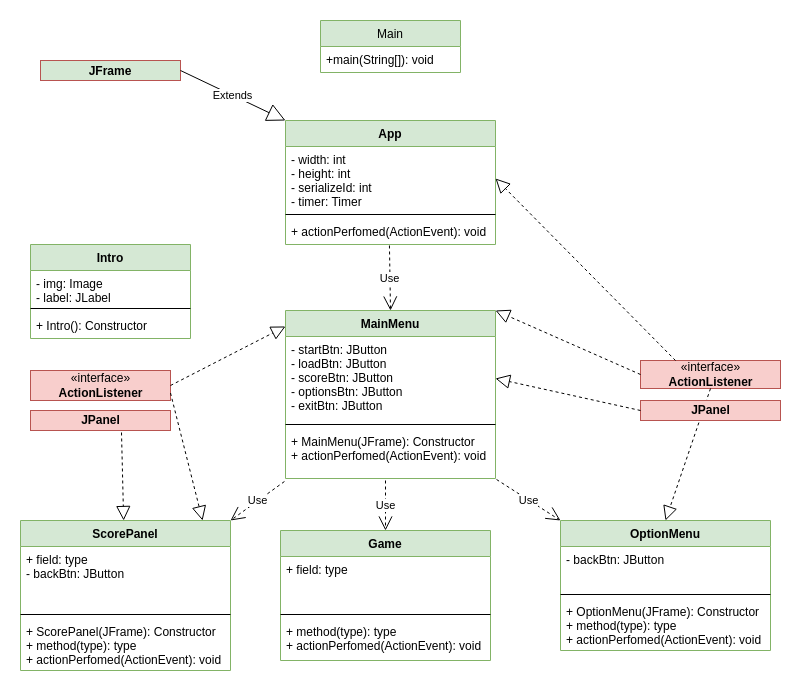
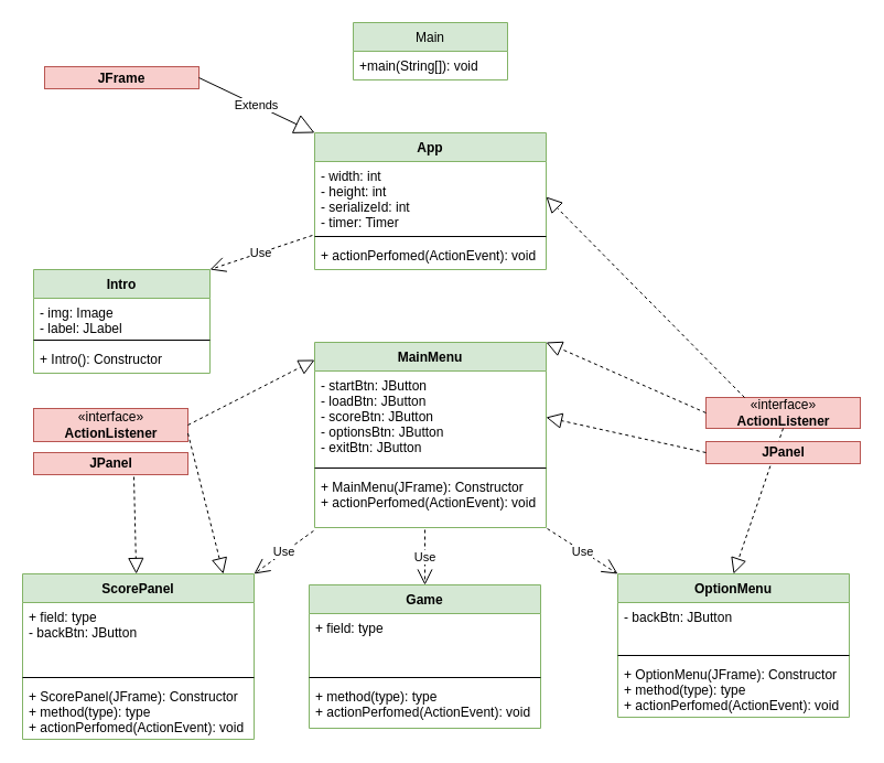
  <mxCell id="0" />
  <mxCell id="1" parent="0" />
  <mxCell id="2" value="Main" style="swimlane;fontStyle=0;childLayout=stackLayout;horizontal=1;startSize=26;fillColor=#d5e8d4;horizontalStack=0;resizeParent=1;resizeParentMax=0;resizeLast=0;collapsible=1;marginBottom=0;strokeColor=#82b366;" vertex="1" parent="1"><mxGeometry x="320" y="20" width="140" height="52" as="geometry" /></mxCell>
  <mxCell id="3" value="+main(String[]): void" style="text;strokeColor=none;fillColor=none;align=left;verticalAlign=top;spacingLeft=4;spacingRight=4;overflow=hidden;rotatable=0;points=[[0,0.5],[1,0.5]];portConstraint=eastwest;" vertex="1" parent="2"><mxGeometry y="26" width="140" height="26" as="geometry" /></mxCell>
  <mxCell id="4" value="App" style="swimlane;fontStyle=1;align=center;verticalAlign=top;childLayout=stackLayout;horizontal=1;startSize=26;horizontalStack=0;resizeParent=1;resizeParentMax=0;resizeLast=0;collapsible=1;marginBottom=0;fillColor=#d5e8d4;strokeColor=#82b366;" vertex="1" parent="1"><mxGeometry x="285" y="120" width="210" height="124" as="geometry" /></mxCell>
  <mxCell id="5" value="- width: int&#10;- height: int&#10;- serializeId: int &#10;- timer: Timer" style="text;strokeColor=none;fillColor=none;align=left;verticalAlign=top;spacingLeft=4;spacingRight=4;overflow=hidden;rotatable=0;points=[[0,0.5],[1,0.5]];portConstraint=eastwest;" vertex="1" parent="4"><mxGeometry y="26" width="210" height="64" as="geometry" /></mxCell>
  <mxCell id="6" value="" style="line;strokeWidth=1;fillColor=none;align=left;verticalAlign=middle;spacingTop=-1;spacingLeft=3;spacingRight=3;rotatable=0;labelPosition=right;points=[];portConstraint=eastwest;" vertex="1" parent="4"><mxGeometry y="90" width="210" height="8" as="geometry" /></mxCell>
  <mxCell id="7" value="+ actionPerfomed(ActionEvent): void" style="text;strokeColor=none;fillColor=none;align=left;verticalAlign=top;spacingLeft=4;spacingRight=4;overflow=hidden;rotatable=0;points=[[0,0.5],[1,0.5]];portConstraint=eastwest;" vertex="1" parent="4"><mxGeometry y="98" width="210" height="26" as="geometry" /></mxCell>
- <mxCell id="8" value="&lt;p style=&quot;margin: 0px ; margin-top: 4px ; text-align: center&quot;&gt;&lt;b&gt;JFrame&lt;/b&gt;&lt;/p&gt;" style="verticalAlign=top;align=left;overflow=fill;fontSize=12;fontFamily=Helvetica;html=1;fillColor=#d5e8d4;strokeColor=#b85450;" vertex="1" parent="1"><mxGeometry x="40" y="60" width="140" height="20" as="geometry" /></mxCell>
+ <mxCell id="8" value="&lt;p style=&quot;margin: 0px ; margin-top: 4px ; text-align: center&quot;&gt;&lt;b&gt;JFrame&lt;/b&gt;&lt;/p&gt;" style="verticalAlign=top;align=left;overflow=fill;fontSize=12;fontFamily=Helvetica;html=1;fillColor=#f8cecc;strokeColor=#b85450;" vertex="1" parent="1"><mxGeometry x="40" y="60" width="140" height="20" as="geometry" /></mxCell>
  <mxCell id="9" value="«interface»&lt;br&gt;&lt;b&gt;ActionListener&lt;/b&gt;" style="html=1;fillColor=#f8cecc;strokeColor=#b85450;" vertex="1" parent="1"><mxGeometry x="640" y="360" width="140" height="28" as="geometry" /></mxCell>
  <mxCell id="10" value="Extends" style="endArrow=block;endSize=16;endFill=0;html=1;rounded=0;entryX=0;entryY=0;entryDx=0;entryDy=0;" edge="1" parent="1" target="4"><mxGeometry width="160" relative="1" as="geometry"><mxPoint x="180" y="70" as="sourcePoint" /><mxPoint x="330" y="69.5" as="targetPoint" /></mxGeometry></mxCell>
  <mxCell id="11" value="Intro" style="swimlane;fontStyle=1;align=center;verticalAlign=top;childLayout=stackLayout;horizontal=1;startSize=26;horizontalStack=0;resizeParent=1;resizeParentMax=0;resizeLast=0;collapsible=1;marginBottom=0;fillColor=#d5e8d4;strokeColor=#82b366;" vertex="1" parent="1"><mxGeometry x="30" y="244" width="160" height="94" as="geometry" /></mxCell>
  <mxCell id="12" value="- img: Image&#10;- label: JLabel" style="text;strokeColor=none;fillColor=none;align=left;verticalAlign=top;spacingLeft=4;spacingRight=4;overflow=hidden;rotatable=0;points=[[0,0.5],[1,0.5]];portConstraint=eastwest;" vertex="1" parent="11"><mxGeometry y="26" width="160" height="34" as="geometry" /></mxCell>
  <mxCell id="13" value="" style="line;strokeWidth=1;fillColor=none;align=left;verticalAlign=middle;spacingTop=-1;spacingLeft=3;spacingRight=3;rotatable=0;labelPosition=right;points=[];portConstraint=eastwest;" vertex="1" parent="11"><mxGeometry y="60" width="160" height="8" as="geometry" /></mxCell>
  <mxCell id="14" value="+ Intro(): Constructor" style="text;strokeColor=none;fillColor=none;align=left;verticalAlign=top;spacingLeft=4;spacingRight=4;overflow=hidden;rotatable=0;points=[[0,0.5],[1,0.5]];portConstraint=eastwest;" vertex="1" parent="11"><mxGeometry y="68" width="160" height="26" as="geometry" /></mxCell>
+ <mxCell id="15" value="Use" style="endArrow=open;endSize=12;dashed=1;html=1;rounded=0;exitX=-0.01;exitY=-0.192;exitDx=0;exitDy=0;exitPerimeter=0;entryX=1;entryY=0;entryDx=0;entryDy=0;" edge="1" parent="1" source="7" target="11"><mxGeometry width="160" relative="1" as="geometry"><mxPoint x="170" y="260" as="sourcePoint" /><mxPoint x="330" y="260" as="targetPoint" /></mxGeometry></mxCell>
  <mxCell id="16" value="MainMenu" style="swimlane;fontStyle=1;align=center;verticalAlign=top;childLayout=stackLayout;horizontal=1;startSize=26;horizontalStack=0;resizeParent=1;resizeParentMax=0;resizeLast=0;collapsible=1;marginBottom=0;fillColor=#d5e8d4;strokeColor=#82b366;" vertex="1" parent="1"><mxGeometry x="285" y="310" width="210" height="168" as="geometry" /></mxCell>
  <mxCell id="17" value="- startBtn: JButton&#10;- loadBtn: JButton&#10;- scoreBtn: JButton&#10;- optionsBtn: JButton&#10;- exitBtn: JButton" style="text;strokeColor=none;fillColor=none;align=left;verticalAlign=top;spacingLeft=4;spacingRight=4;overflow=hidden;rotatable=0;points=[[0,0.5],[1,0.5]];portConstraint=eastwest;" vertex="1" parent="16"><mxGeometry y="26" width="210" height="84" as="geometry" /></mxCell>
  <mxCell id="18" value="" style="line;strokeWidth=1;fillColor=none;align=left;verticalAlign=middle;spacingTop=-1;spacingLeft=3;spacingRight=3;rotatable=0;labelPosition=right;points=[];portConstraint=eastwest;" vertex="1" parent="16"><mxGeometry y="110" width="210" height="8" as="geometry" /></mxCell>
  <mxCell id="19" value="+ MainMenu(JFrame): Constructor&#10;+ actionPerfomed(ActionEvent): void" style="text;strokeColor=none;fillColor=none;align=left;verticalAlign=top;spacingLeft=4;spacingRight=4;overflow=hidden;rotatable=0;points=[[0,0.5],[1,0.5]];portConstraint=eastwest;" vertex="1" parent="16"><mxGeometry y="118" width="210" height="50" as="geometry" /></mxCell>
  <mxCell id="20" value="OptionMenu" style="swimlane;fontStyle=1;align=center;verticalAlign=top;childLayout=stackLayout;horizontal=1;startSize=26;horizontalStack=0;resizeParent=1;resizeParentMax=0;resizeLast=0;collapsible=1;marginBottom=0;fillColor=#d5e8d4;strokeColor=#82b366;" vertex="1" parent="1"><mxGeometry x="560" y="520" width="210" height="130" as="geometry" /></mxCell>
  <mxCell id="21" value="- backBtn: JButton&#10;" style="text;strokeColor=none;fillColor=none;align=left;verticalAlign=top;spacingLeft=4;spacingRight=4;overflow=hidden;rotatable=0;points=[[0,0.5],[1,0.5]];portConstraint=eastwest;" vertex="1" parent="20"><mxGeometry y="26" width="210" height="44" as="geometry" /></mxCell>
  <mxCell id="22" value="" style="line;strokeWidth=1;fillColor=none;align=left;verticalAlign=middle;spacingTop=-1;spacingLeft=3;spacingRight=3;rotatable=0;labelPosition=right;points=[];portConstraint=eastwest;" vertex="1" parent="20"><mxGeometry y="70" width="210" height="8" as="geometry" /></mxCell>
  <mxCell id="23" value="+ OptionMenu(JFrame): Constructor&#10;+ method(type): type&#10;+ actionPerfomed(ActionEvent): void" style="text;strokeColor=none;fillColor=none;align=left;verticalAlign=top;spacingLeft=4;spacingRight=4;overflow=hidden;rotatable=0;points=[[0,0.5],[1,0.5]];portConstraint=eastwest;" vertex="1" parent="20"><mxGeometry y="78" width="210" height="52" as="geometry" /></mxCell>
  <mxCell id="24" value="Game" style="swimlane;fontStyle=1;align=center;verticalAlign=top;childLayout=stackLayout;horizontal=1;startSize=26;horizontalStack=0;resizeParent=1;resizeParentMax=0;resizeLast=0;collapsible=1;marginBottom=0;fillColor=#d5e8d4;strokeColor=#82b366;" vertex="1" parent="1"><mxGeometry x="280" y="530" width="210" height="130" as="geometry" /></mxCell>
  <mxCell id="25" value="+ field: type" style="text;strokeColor=none;fillColor=none;align=left;verticalAlign=top;spacingLeft=4;spacingRight=4;overflow=hidden;rotatable=0;points=[[0,0.5],[1,0.5]];portConstraint=eastwest;" vertex="1" parent="24"><mxGeometry y="26" width="210" height="54" as="geometry" /></mxCell>
  <mxCell id="26" value="" style="line;strokeWidth=1;fillColor=none;align=left;verticalAlign=middle;spacingTop=-1;spacingLeft=3;spacingRight=3;rotatable=0;labelPosition=right;points=[];portConstraint=eastwest;" vertex="1" parent="24"><mxGeometry y="80" width="210" height="8" as="geometry" /></mxCell>
  <mxCell id="27" value="+ method(type): type&#10;+ actionPerfomed(ActionEvent): void" style="text;strokeColor=none;fillColor=none;align=left;verticalAlign=top;spacingLeft=4;spacingRight=4;overflow=hidden;rotatable=0;points=[[0,0.5],[1,0.5]];portConstraint=eastwest;" vertex="1" parent="24"><mxGeometry y="88" width="210" height="42" as="geometry" /></mxCell>
  <mxCell id="28" value="ScorePanel" style="swimlane;fontStyle=1;align=center;verticalAlign=top;childLayout=stackLayout;horizontal=1;startSize=26;horizontalStack=0;resizeParent=1;resizeParentMax=0;resizeLast=0;collapsible=1;marginBottom=0;fillColor=#d5e8d4;strokeColor=#82b366;" vertex="1" parent="1"><mxGeometry x="20" y="520" width="210" height="150" as="geometry" /></mxCell>
  <mxCell id="29" value="+ field: type&#10;- backBtn: JButton&#10;" style="text;strokeColor=none;fillColor=none;align=left;verticalAlign=top;spacingLeft=4;spacingRight=4;overflow=hidden;rotatable=0;points=[[0,0.5],[1,0.5]];portConstraint=eastwest;" vertex="1" parent="28"><mxGeometry y="26" width="210" height="64" as="geometry" /></mxCell>
  <mxCell id="30" value="" style="line;strokeWidth=1;fillColor=none;align=left;verticalAlign=middle;spacingTop=-1;spacingLeft=3;spacingRight=3;rotatable=0;labelPosition=right;points=[];portConstraint=eastwest;" vertex="1" parent="28"><mxGeometry y="90" width="210" height="8" as="geometry" /></mxCell>
  <mxCell id="31" value="+ ScorePanel(JFrame): Constructor&#10;+ method(type): type&#10;+ actionPerfomed(ActionEvent): void" style="text;strokeColor=none;fillColor=none;align=left;verticalAlign=top;spacingLeft=4;spacingRight=4;overflow=hidden;rotatable=0;points=[[0,0.5],[1,0.5]];portConstraint=eastwest;" vertex="1" parent="28"><mxGeometry y="98" width="210" height="52" as="geometry" /></mxCell>
- <mxCell id="32" value="Use" style="endArrow=open;endSize=12;dashed=1;html=1;rounded=0;entryX=0.5;entryY=0;entryDx=0;entryDy=0;exitX=0.495;exitY=1.038;exitDx=0;exitDy=0;exitPerimeter=0;" edge="1" parent="1" source="7" target="16"><mxGeometry width="160" relative="1" as="geometry"><mxPoint x="310" y="370" as="sourcePoint" /><mxPoint x="470" y="370" as="targetPoint" /></mxGeometry></mxCell>
  <mxCell id="33" value="" style="endArrow=block;dashed=1;endFill=0;endSize=12;html=1;rounded=0;entryX=1;entryY=0.5;entryDx=0;entryDy=0;exitX=0.25;exitY=0;exitDx=0;exitDy=0;" edge="1" parent="1" source="9" target="5"><mxGeometry width="160" relative="1" as="geometry"><mxPoint x="310" y="240" as="sourcePoint" /><mxPoint x="470" y="240" as="targetPoint" /></mxGeometry></mxCell>
  <mxCell id="34" value="" style="endArrow=block;dashed=1;endFill=0;endSize=12;html=1;rounded=0;entryX=1;entryY=0;entryDx=0;entryDy=0;exitX=0;exitY=0.5;exitDx=0;exitDy=0;" edge="1" parent="1" source="9" target="16"><mxGeometry width="160" relative="1" as="geometry"><mxPoint x="310" y="420" as="sourcePoint" /><mxPoint x="470" y="420" as="targetPoint" /></mxGeometry></mxCell>
  <mxCell id="35" value="" style="endArrow=block;dashed=1;endFill=0;endSize=12;html=1;rounded=0;entryX=0.5;entryY=0;entryDx=0;entryDy=0;exitX=0.5;exitY=1;exitDx=0;exitDy=0;" edge="1" parent="1" source="9" target="20"><mxGeometry width="160" relative="1" as="geometry"><mxPoint x="370" y="420" as="sourcePoint" /><mxPoint x="530" y="420" as="targetPoint" /></mxGeometry></mxCell>
  <mxCell id="36" value="«interface»&lt;br&gt;&lt;b&gt;ActionListener&lt;/b&gt;" style="html=1;fillColor=#f8cecc;strokeColor=#b85450;" vertex="1" parent="1"><mxGeometry x="30" y="370" width="140" height="30" as="geometry" /></mxCell>
  <mxCell id="37" value="&lt;b&gt;JPanel&lt;/b&gt;" style="html=1;fillColor=#f8cecc;strokeColor=#b85450;" vertex="1" parent="1"><mxGeometry x="30" y="410" width="140" height="20" as="geometry" /></mxCell>
  <mxCell id="38" value="Use" style="endArrow=open;endSize=12;dashed=1;html=1;rounded=0;entryX=1;entryY=0;entryDx=0;entryDy=0;exitX=-0.005;exitY=1.06;exitDx=0;exitDy=0;exitPerimeter=0;" edge="1" parent="1" source="19" target="28"><mxGeometry width="160" relative="1" as="geometry"><mxPoint x="310" y="470" as="sourcePoint" /><mxPoint x="470" y="470" as="targetPoint" /></mxGeometry></mxCell>
  <mxCell id="39" value="Use" style="endArrow=open;endSize=12;dashed=1;html=1;rounded=0;entryX=0.5;entryY=0;entryDx=0;entryDy=0;" edge="1" parent="1" target="24"><mxGeometry width="160" relative="1" as="geometry"><mxPoint x="385" y="480" as="sourcePoint" /><mxPoint x="470" y="470" as="targetPoint" /></mxGeometry></mxCell>
  <mxCell id="40" value="Use" style="endArrow=open;endSize=12;dashed=1;html=1;rounded=0;entryX=0;entryY=0;entryDx=0;entryDy=0;exitX=1.005;exitY=1.02;exitDx=0;exitDy=0;exitPerimeter=0;" edge="1" parent="1" source="19" target="20"><mxGeometry width="160" relative="1" as="geometry"><mxPoint x="310" y="470" as="sourcePoint" /><mxPoint x="470" y="470" as="targetPoint" /></mxGeometry></mxCell>
  <mxCell id="41" value="" style="endArrow=block;dashed=1;endFill=0;endSize=12;html=1;rounded=0;exitX=1;exitY=0.5;exitDx=0;exitDy=0;entryX=0;entryY=0.095;entryDx=0;entryDy=0;entryPerimeter=0;" edge="1" parent="1" source="36" target="16"><mxGeometry width="160" relative="1" as="geometry"><mxPoint x="310" y="450" as="sourcePoint" /><mxPoint x="470" y="450" as="targetPoint" /></mxGeometry></mxCell>
  <mxCell id="42" value="" style="endArrow=block;dashed=1;endFill=0;endSize=12;html=1;rounded=0;exitX=1;exitY=0.75;exitDx=0;exitDy=0;entryX=0.867;entryY=0;entryDx=0;entryDy=0;entryPerimeter=0;" edge="1" parent="1" source="36" target="28"><mxGeometry width="160" relative="1" as="geometry"><mxPoint x="310" y="450" as="sourcePoint" /><mxPoint x="470" y="450" as="targetPoint" /></mxGeometry></mxCell>
  <mxCell id="43" value="" style="endArrow=block;dashed=1;endFill=0;endSize=12;html=1;rounded=0;exitX=0.65;exitY=1.1;exitDx=0;exitDy=0;exitPerimeter=0;" edge="1" parent="1" source="37" target="28"><mxGeometry width="160" relative="1" as="geometry"><mxPoint x="310" y="450" as="sourcePoint" /><mxPoint x="470" y="450" as="targetPoint" /></mxGeometry></mxCell>
  <mxCell id="44" value="&lt;b&gt;JPanel&lt;/b&gt;" style="html=1;fillColor=#f8cecc;strokeColor=#b85450;" vertex="1" parent="1"><mxGeometry x="640" y="400" width="140" height="20" as="geometry" /></mxCell>
  <mxCell id="45" value="" style="endArrow=block;dashed=1;endFill=0;endSize=12;html=1;rounded=0;entryX=1;entryY=0.5;entryDx=0;entryDy=0;exitX=0;exitY=0.5;exitDx=0;exitDy=0;" edge="1" parent="1" source="44" target="17"><mxGeometry width="160" relative="1" as="geometry"><mxPoint x="310" y="450" as="sourcePoint" /><mxPoint x="470" y="450" as="targetPoint" /></mxGeometry></mxCell>
